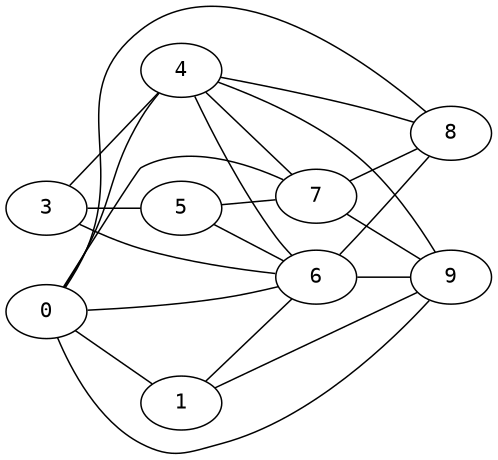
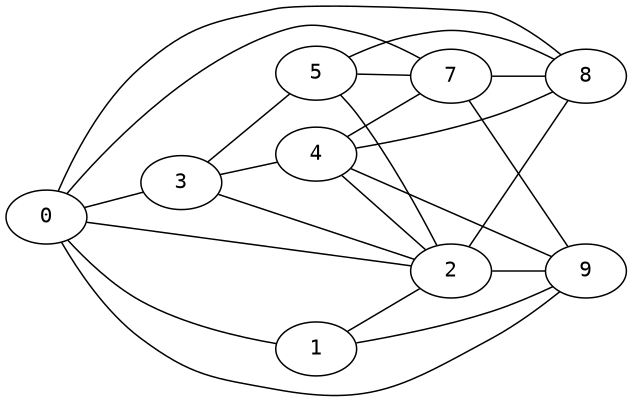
  graph {
    fontname="DejaVu Sans Mono"
    rankdir=LR
    node [fontname="DejaVu Sans Mono"]
    edge [fontname="DejaVu Sans Mono"]
    0
    1
    3
-   6
+   6 [label=2]
    7
    8
    9
    4
    5
    0 -- 1
-   0 -- 4
+   0 -- 3
    0 -- 6
    0 -- 7
    0 -- 8
    0 -- 9
    1 -- 6
    1 -- 9
    3 -- 6
    3 -- 4
    3 -- 5
    6 -- 8
    6 -- 9
    7 -- 8
    7 -- 9
    4 -- 6
    4 -- 7
    4 -- 8
    4 -- 9
    5 -- 6
    5 -- 7
+   5 -- 8
  }
